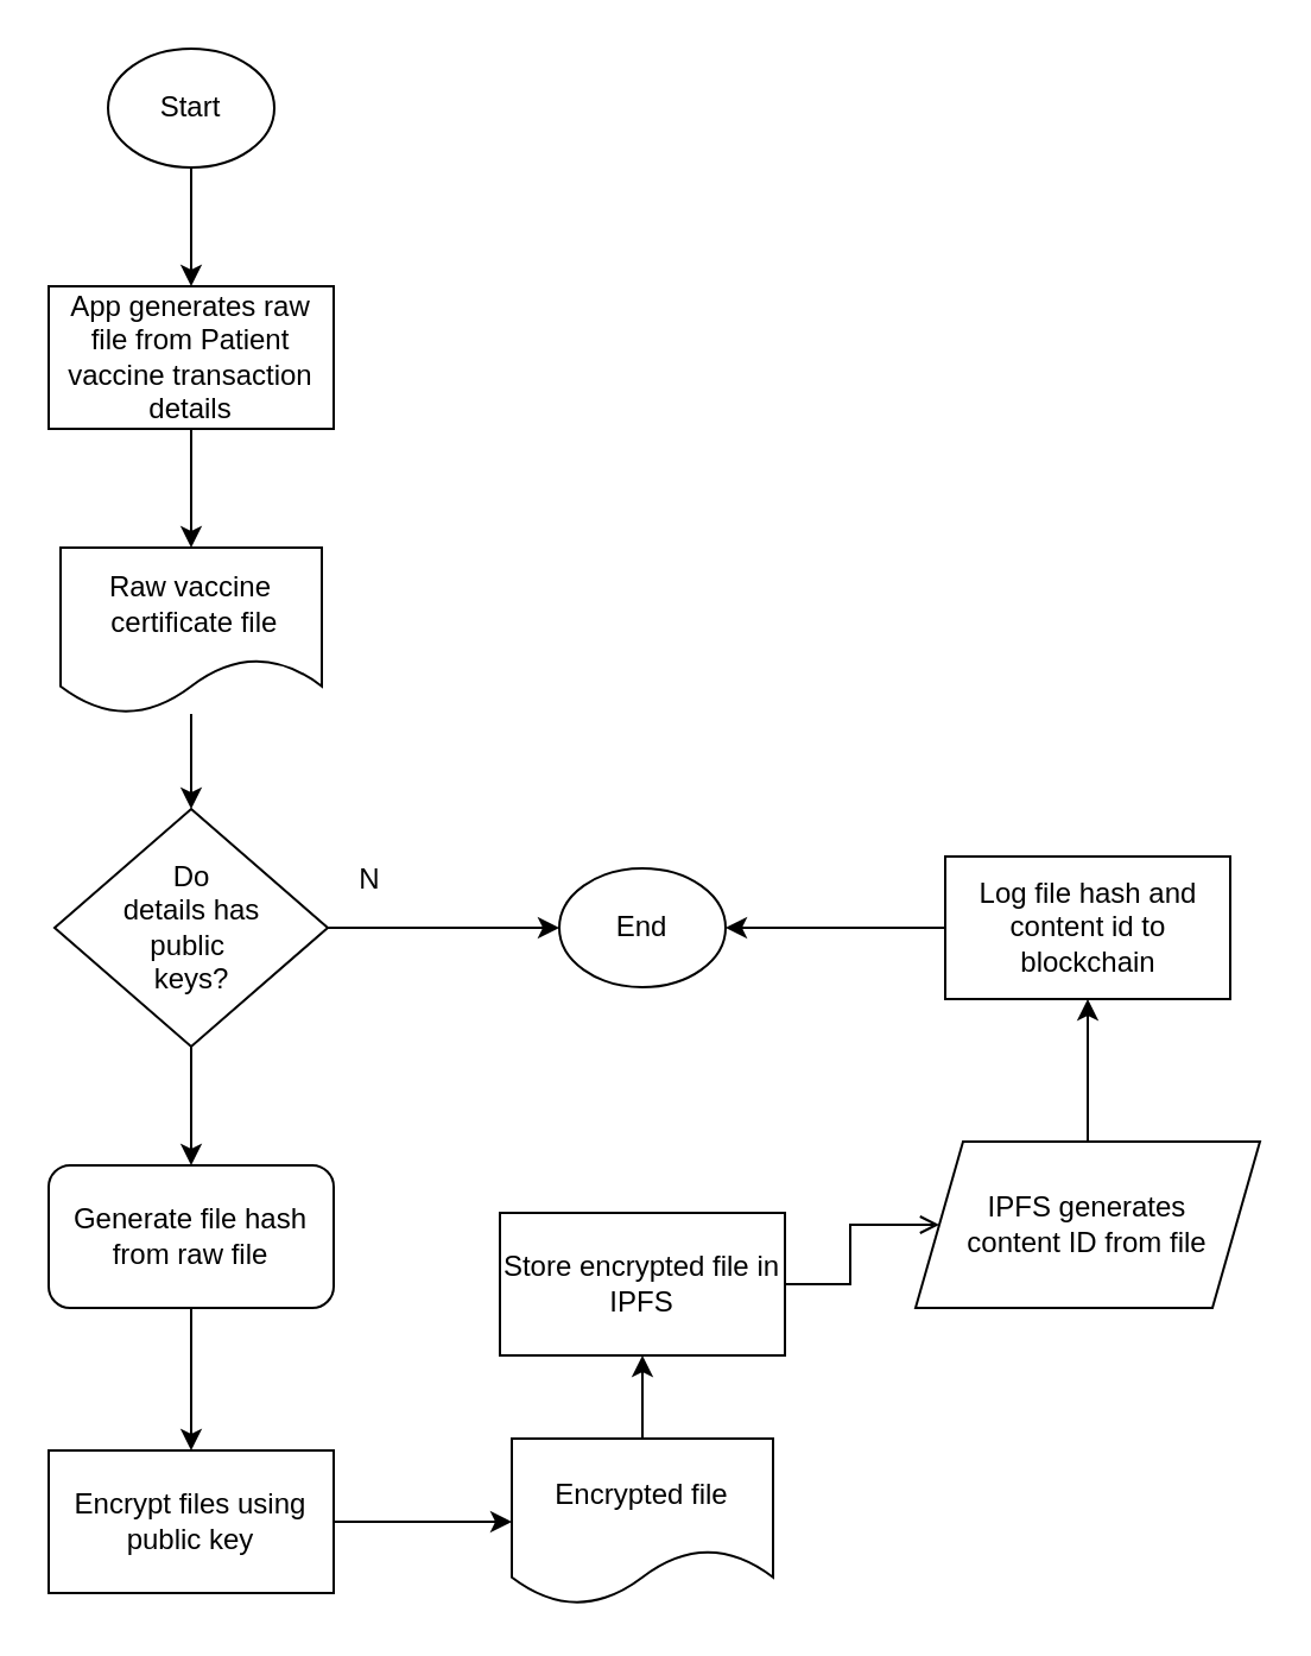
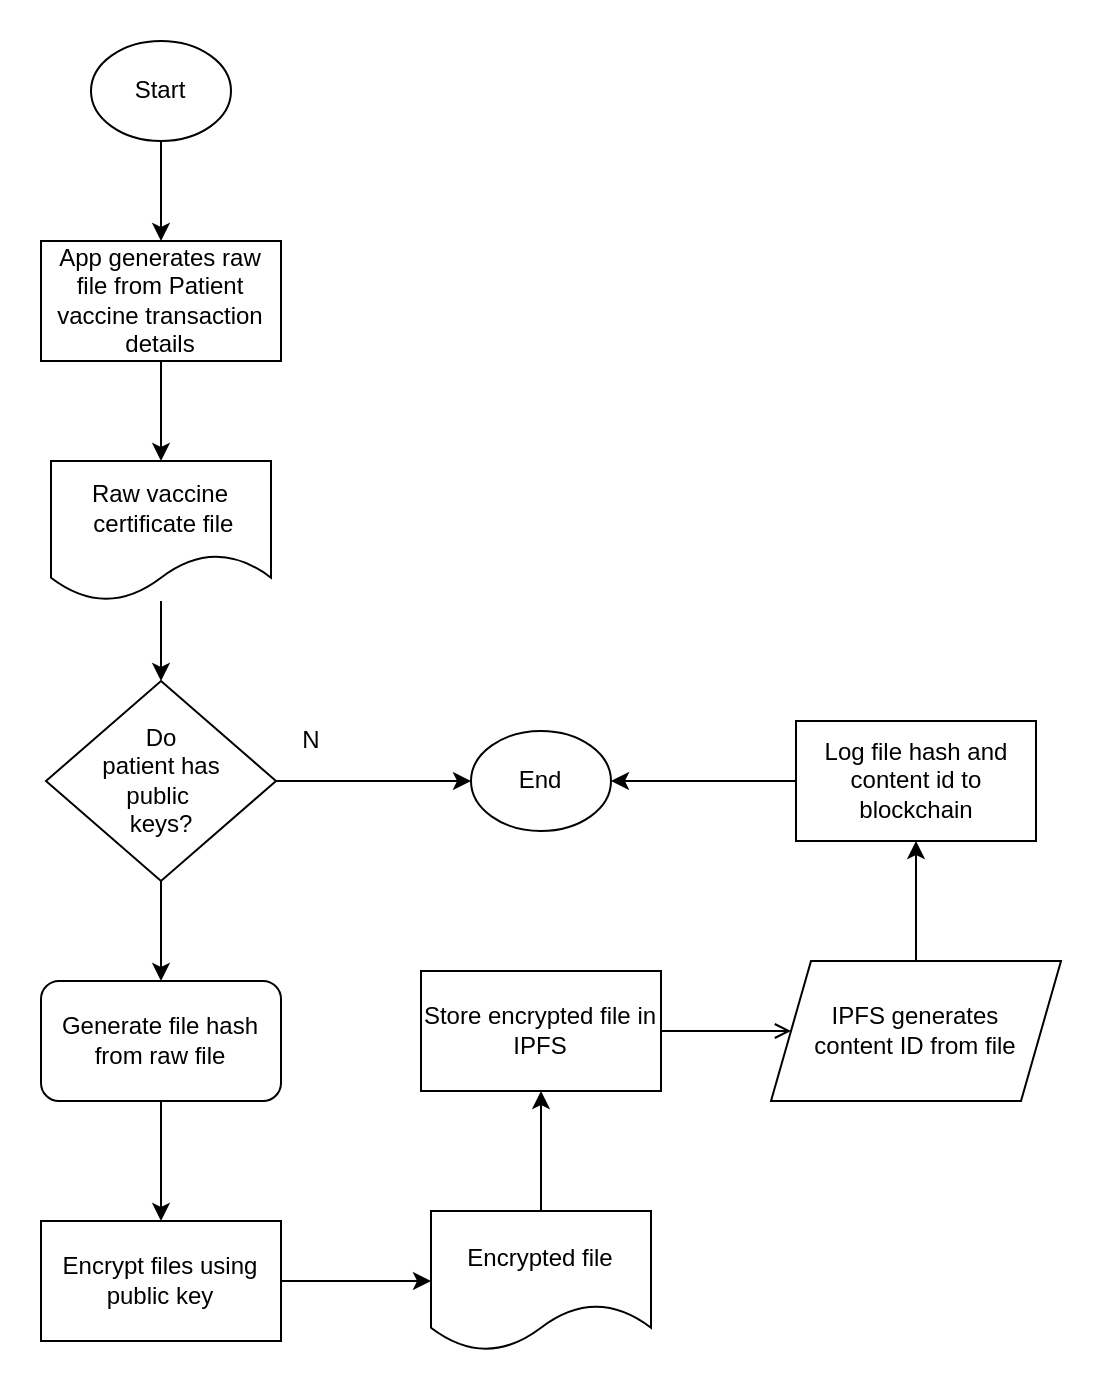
  <mxCell id="0" />
  <mxCell id="1" parent="0" />
  <mxCell id="2" value="" style="edgeStyle=orthogonalEdgeStyle;rounded=0;orthogonalLoop=1;jettySize=auto;html=1;" edge="1" parent="1" source="3" target="7"><mxGeometry relative="1" as="geometry" /></mxCell>
  <mxCell id="3" value="Start" style="ellipse;whiteSpace=wrap;html=1;" vertex="1" parent="1"><mxGeometry x="45" y="20" width="70" height="50" as="geometry" /></mxCell>
  <mxCell id="4" value="" style="edgeStyle=orthogonalEdgeStyle;rounded=0;orthogonalLoop=1;jettySize=auto;html=1;" edge="1" parent="1" source="5" target="10"><mxGeometry relative="1" as="geometry" /></mxCell>
  <mxCell id="5" value="Raw vaccine&lt;br&gt;&amp;nbsp;certificate file" style="shape=document;whiteSpace=wrap;html=1;boundedLbl=1;size=0.333;" vertex="1" parent="1"><mxGeometry x="25" y="230" width="110" height="70" as="geometry" /></mxCell>
  <mxCell id="6" value="" style="edgeStyle=orthogonalEdgeStyle;rounded=0;orthogonalLoop=1;jettySize=auto;html=1;" edge="1" parent="1" source="7" target="5"><mxGeometry relative="1" as="geometry" /></mxCell>
  <mxCell id="7" value="&lt;span&gt;App generates raw file from Patient vaccine transaction details&lt;/span&gt;" style="rounded=0;whiteSpace=wrap;html=1;" vertex="1" parent="1"><mxGeometry x="20" y="120" width="120" height="60" as="geometry" /></mxCell>
  <mxCell id="8" value="" style="edgeStyle=orthogonalEdgeStyle;rounded=0;orthogonalLoop=1;jettySize=auto;html=1;" edge="1" parent="1" source="10" target="12"><mxGeometry relative="1" as="geometry" /></mxCell>
  <mxCell id="9" style="edgeStyle=orthogonalEdgeStyle;rounded=0;orthogonalLoop=1;jettySize=auto;html=1;entryX=0;entryY=0.5;entryDx=0;entryDy=0;" edge="1" parent="1" source="10" target="23"><mxGeometry relative="1" as="geometry" /></mxCell>
- <mxCell id="10" value="Do&lt;br&gt;details has&lt;br&gt;public&amp;nbsp;&lt;br&gt;keys?" style="rhombus;whiteSpace=wrap;html=1;" vertex="1" parent="1"><mxGeometry x="22.5" y="340" width="115" height="100" as="geometry" /></mxCell>
+ <mxCell id="10" value="Do&lt;br&gt;patient has&lt;br&gt;public&amp;nbsp;&lt;br&gt;keys?" style="rhombus;whiteSpace=wrap;html=1;" vertex="1" parent="1"><mxGeometry x="22.5" y="340" width="115" height="100" as="geometry" /></mxCell>
  <mxCell id="11" value="" style="edgeStyle=orthogonalEdgeStyle;rounded=0;orthogonalLoop=1;jettySize=auto;html=1;" edge="1" parent="1" source="12" target="14"><mxGeometry relative="1" as="geometry" /></mxCell>
  <mxCell id="12" value="Generate file hash from raw file" style="whiteSpace=wrap;html=1;rounded=1;" vertex="1" parent="1"><mxGeometry x="20" y="490" width="120" height="60" as="geometry" /></mxCell>
  <mxCell id="13" value="" style="edgeStyle=orthogonalEdgeStyle;rounded=0;orthogonalLoop=1;jettySize=auto;html=1;" edge="1" parent="1" source="14" target="16"><mxGeometry relative="1" as="geometry" /></mxCell>
  <mxCell id="14" value="Encrypt files using public key" style="rounded=0;whiteSpace=wrap;html=1;" vertex="1" parent="1"><mxGeometry x="20" y="610" width="120" height="60" as="geometry" /></mxCell>
  <mxCell id="15" value="" style="edgeStyle=orthogonalEdgeStyle;rounded=0;orthogonalLoop=1;jettySize=auto;html=1;" edge="1" parent="1" source="16" target="18"><mxGeometry relative="1" as="geometry" /></mxCell>
  <mxCell id="16" value="Encrypted file" style="shape=document;whiteSpace=wrap;html=1;boundedLbl=1;size=0.333;" vertex="1" parent="1"><mxGeometry x="215" y="605" width="110" height="70" as="geometry" /></mxCell>
  <mxCell id="17" value="" style="edgeStyle=orthogonalEdgeStyle;rounded=0;orthogonalLoop=1;jettySize=auto;html=1;endArrow=open;" edge="1" parent="1" source="18" target="20"><mxGeometry relative="1" as="geometry" /></mxCell>
- <mxCell id="18" value="Store encrypted file in IPFS" style="rounded=0;whiteSpace=wrap;html=1;" vertex="1" parent="1"><mxGeometry x="210" y="510" width="120" height="60" as="geometry" /></mxCell>
+ <mxCell id="18" value="Store encrypted file in IPFS" style="rounded=0;whiteSpace=wrap;html=1;" vertex="1" parent="1"><mxGeometry x="210" y="485" width="120" height="60" as="geometry" /></mxCell>
  <mxCell id="19" value="" style="edgeStyle=orthogonalEdgeStyle;rounded=0;orthogonalLoop=1;jettySize=auto;html=1;" edge="1" parent="1" source="20" target="22"><mxGeometry relative="1" as="geometry" /></mxCell>
  <mxCell id="20" value="IPFS generates&lt;br&gt;content ID from file" style="shape=parallelogram;perimeter=parallelogramPerimeter;whiteSpace=wrap;html=1;fixedSize=1;" vertex="1" parent="1"><mxGeometry x="385" y="480" width="145" height="70" as="geometry" /></mxCell>
  <mxCell id="21" value="" style="edgeStyle=orthogonalEdgeStyle;rounded=0;orthogonalLoop=1;jettySize=auto;html=1;" edge="1" parent="1" source="22" target="23"><mxGeometry relative="1" as="geometry" /></mxCell>
  <mxCell id="22" value="Log file hash and content id to blockchain" style="rounded=0;whiteSpace=wrap;html=1;" vertex="1" parent="1"><mxGeometry x="397.5" y="360" width="120" height="60" as="geometry" /></mxCell>
  <mxCell id="23" value="End" style="ellipse;whiteSpace=wrap;html=1;" vertex="1" parent="1"><mxGeometry x="235" y="365" width="70" height="50" as="geometry" /></mxCell>
  <mxCell id="24" value="N" style="text;html=1;align=center;verticalAlign=middle;resizable=0;points=[];autosize=1;strokeColor=none;fillColor=none;" vertex="1" parent="1"><mxGeometry x="145" y="360" width="20" height="20" as="geometry" /></mxCell>
